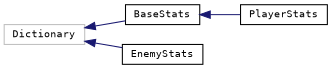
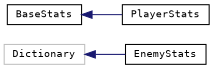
  digraph {
    fontname="DejaVu Sans Mono"
    rankdir=LR
    node [color=black fillcolor=white fontname="DejaVu Sans Mono" fontsize=10 shape=record style=filled]
    edge [color=midnightblue dir=back fontname="DejaVu Sans Mono" fontsize=10 labelfontname=Helvetica labelfontsize=10 style=solid]
    n1 [color=grey75 height=0.2 label=Dictionary width=0.4]
    n2 [height=0.2 label=BaseStats width=0.4]
    n3 [height=0.2 label=EnemyStats width=0.4]
    n4 [height=0.2 label=PlayerStats width=0.4]
-   n1 -> n2
    n1 -> n3
    n2 -> n4
  }
